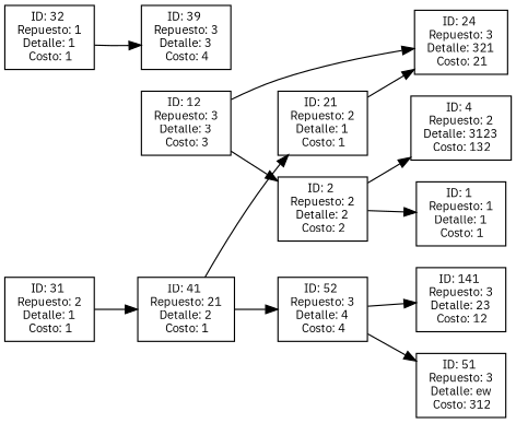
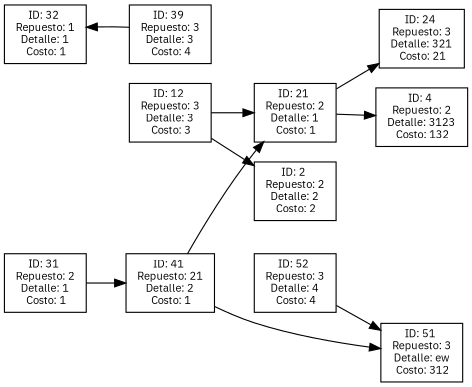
  digraph {
    fontname="IBM Plex Sans"
    rankdir=LR
    node [fontname="IBM Plex Sans" fontsize=10 shape=record]
    edge [fontname="IBM Plex Sans"]
    "ID: 31 \n Repuesto: 2 \n Detalle: 1 \n Costo: 1"
    "ID: 41 \n Repuesto: 21 \n Detalle: 2 \n Costo: 1"
    "ID: 12 \n Repuesto: 3 \n Detalle: 3 \n Costo: 3"
    "ID: 2 \n Repuesto: 2 \n Detalle: 2 \n Costo: 2"
    "ID: 21 \n Repuesto: 2 \n Detalle: 1 \n Costo: 1"
    "ID: 52 \n Repuesto: 3 \n Detalle: 4 \n Costo: 4"
-   "ID: 1 \n Repuesto: 1 \n Detalle: 1 \n Costo: 1"
    "ID: 4 \n Repuesto: 2 \n Detalle: 3123 \n Costo: 132"
    "ID: 24 \n Repuesto: 3 \n Detalle: 321 \n Costo: 21"
    "ID: 32 \n Repuesto: 1 \n Detalle: 1 \n Costo: 1"
    "ID: 39 \n Repuesto: 3 \n Detalle: 3 \n Costo: 4"
    "ID: 51 \n Repuesto: 3 \n Detalle: ew \n Costo: 312"
-   "ID: 141 \n Repuesto: 3 \n Detalle: 23 \n Costo: 12"
    "ID: 31 \n Repuesto: 2 \n Detalle: 1 \n Costo: 1" -> "ID: 41 \n Repuesto: 21 \n Detalle: 2 \n Costo: 1"
    "ID: 41 \n Repuesto: 21 \n Detalle: 2 \n Costo: 1" -> "ID: 21 \n Repuesto: 2 \n Detalle: 1 \n Costo: 1"
-   "ID: 41 \n Repuesto: 21 \n Detalle: 2 \n Costo: 1" -> "ID: 52 \n Repuesto: 3 \n Detalle: 4 \n Costo: 4"
+   "ID: 41 \n Repuesto: 21 \n Detalle: 2 \n Costo: 1" -> "ID: 51 \n Repuesto: 3 \n Detalle: ew \n Costo: 312"
    "ID: 12 \n Repuesto: 3 \n Detalle: 3 \n Costo: 3" -> "ID: 2 \n Repuesto: 2 \n Detalle: 2 \n Costo: 2"
-   "ID: 12 \n Repuesto: 3 \n Detalle: 3 \n Costo: 3" -> "ID: 24 \n Repuesto: 3 \n Detalle: 321 \n Costo: 21"
-   "ID: 2 \n Repuesto: 2 \n Detalle: 2 \n Costo: 2" -> "ID: 1 \n Repuesto: 1 \n Detalle: 1 \n Costo: 1"
-   "ID: 2 \n Repuesto: 2 \n Detalle: 2 \n Costo: 2" -> "ID: 4 \n Repuesto: 2 \n Detalle: 3123 \n Costo: 132"
+   "ID: 12 \n Repuesto: 3 \n Detalle: 3 \n Costo: 3" -> "ID: 21 \n Repuesto: 2 \n Detalle: 1 \n Costo: 1"
+   "ID: 21 \n Repuesto: 2 \n Detalle: 1 \n Costo: 1" -> "ID: 4 \n Repuesto: 2 \n Detalle: 3123 \n Costo: 132"
    "ID: 21 \n Repuesto: 2 \n Detalle: 1 \n Costo: 1" -> "ID: 24 \n Repuesto: 3 \n Detalle: 321 \n Costo: 21"
    "ID: 52 \n Repuesto: 3 \n Detalle: 4 \n Costo: 4" -> "ID: 51 \n Repuesto: 3 \n Detalle: ew \n Costo: 312"
-   "ID: 52 \n Repuesto: 3 \n Detalle: 4 \n Costo: 4" -> "ID: 141 \n Repuesto: 3 \n Detalle: 23 \n Costo: 12"
-   "ID: 32 \n Repuesto: 1 \n Detalle: 1 \n Costo: 1" -> "ID: 39 \n Repuesto: 3 \n Detalle: 3 \n Costo: 4"
+   "ID: 39 \n Repuesto: 3 \n Detalle: 3 \n Costo: 4" -> "ID: 32 \n Repuesto: 1 \n Detalle: 1 \n Costo: 1"
  }
